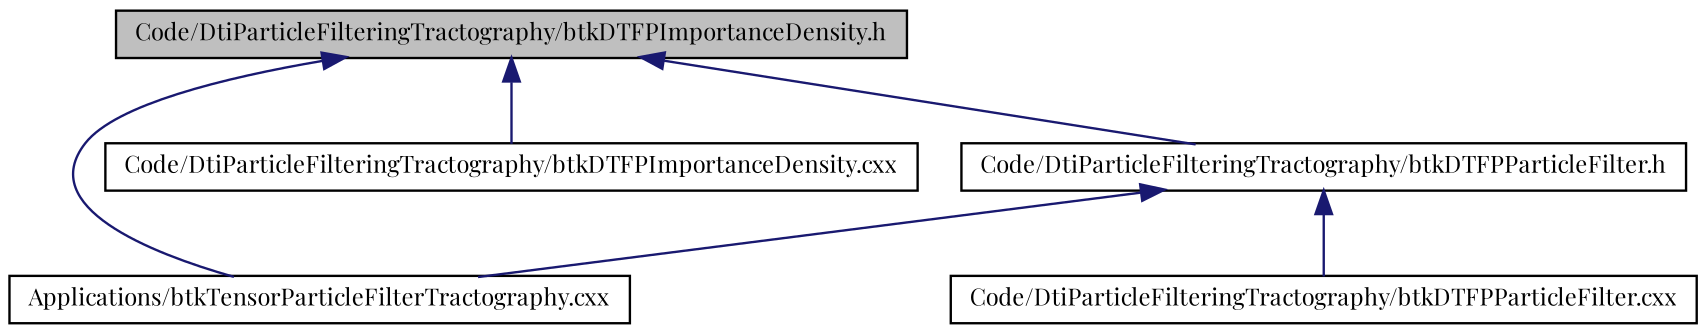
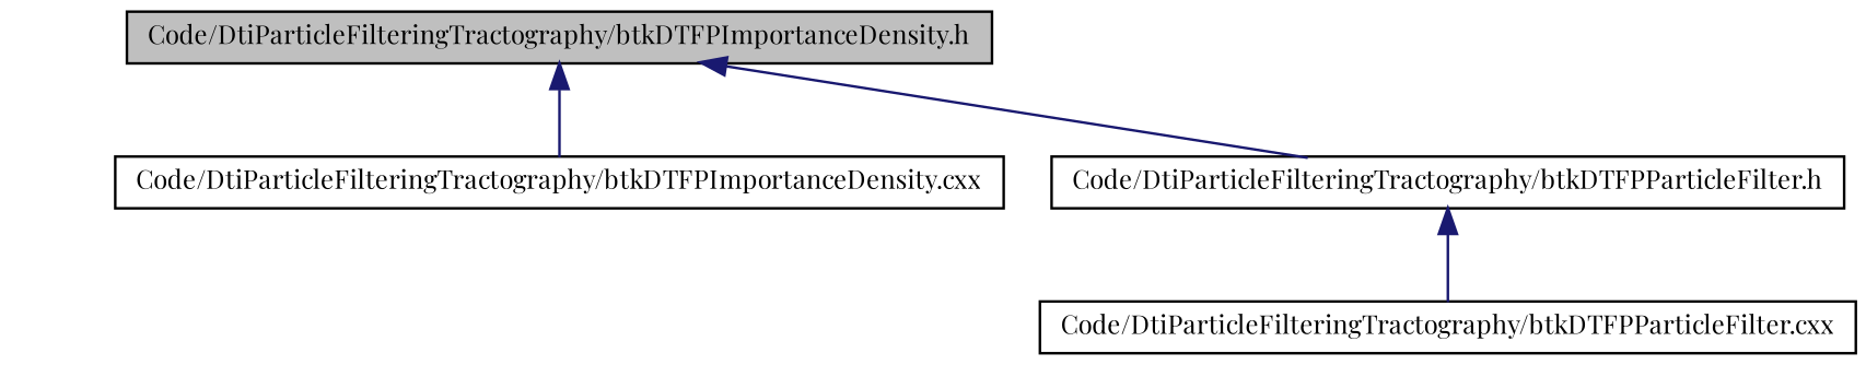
  digraph {
    fontname="Playfair Display"
    node [color=black fillcolor=white fontname="Playfair Display" fontsize=10 shape=record style=filled]
    edge [color=midnightblue dir=back fontname="Playfair Display" fontsize=10 labelfontname="FreeSans.ttf" labelfontsize=10 style=solid]
    n1 [fillcolor=grey75 fontcolor=black height=0.2 label="Code/DtiParticleFilteringTractography/btkDTFPImportanceDensity.h" width=0.4]
-   n2 [height=0.2 label="Applications/btkTensorParticleFilterTractography.cxx" width=0.4]
    n3 [height=0.2 label="Code/DtiParticleFilteringTractography/btkDTFPImportanceDensity.cxx" width=0.4]
    n4 [height=0.2 label="Code/DtiParticleFilteringTractography/btkDTFPParticleFilter.h" width=0.4]
    n5 [height=0.2 label="Code/DtiParticleFilteringTractography/btkDTFPParticleFilter.cxx" width=0.4]
-   n1 -> n2
    n1 -> n3
    n1 -> n4
-   n4 -> n2
    n4 -> n5
  }
